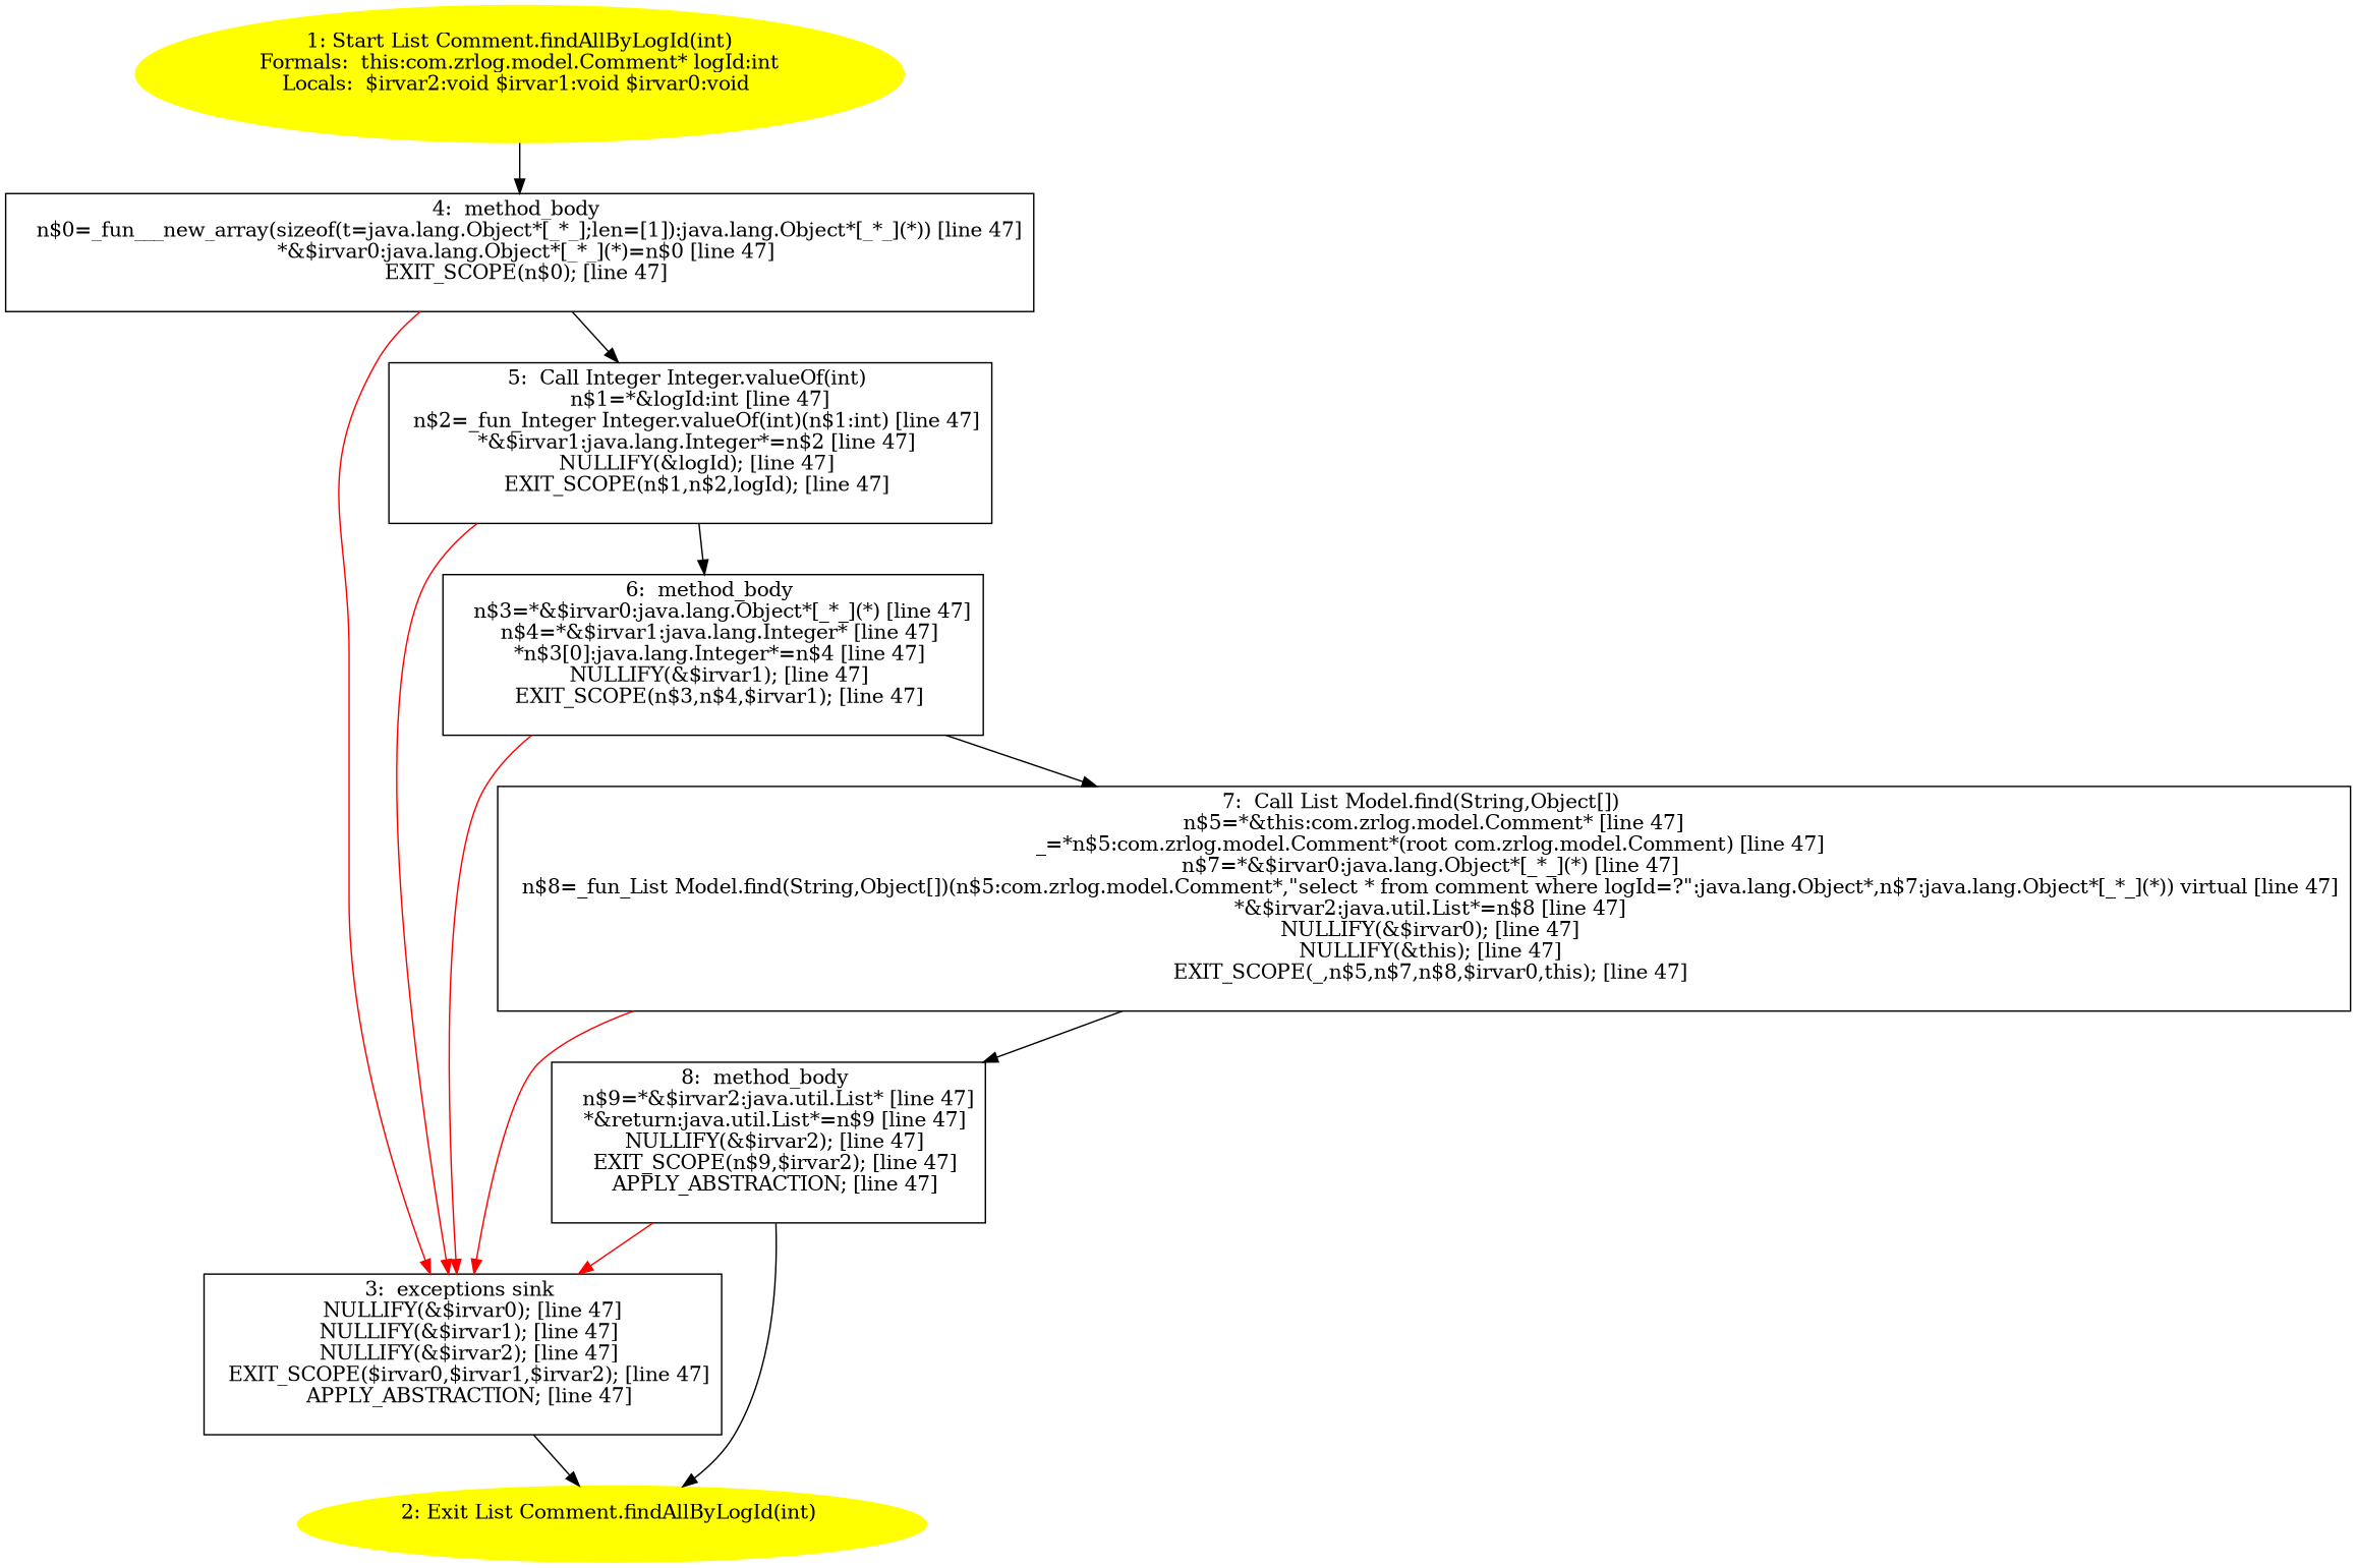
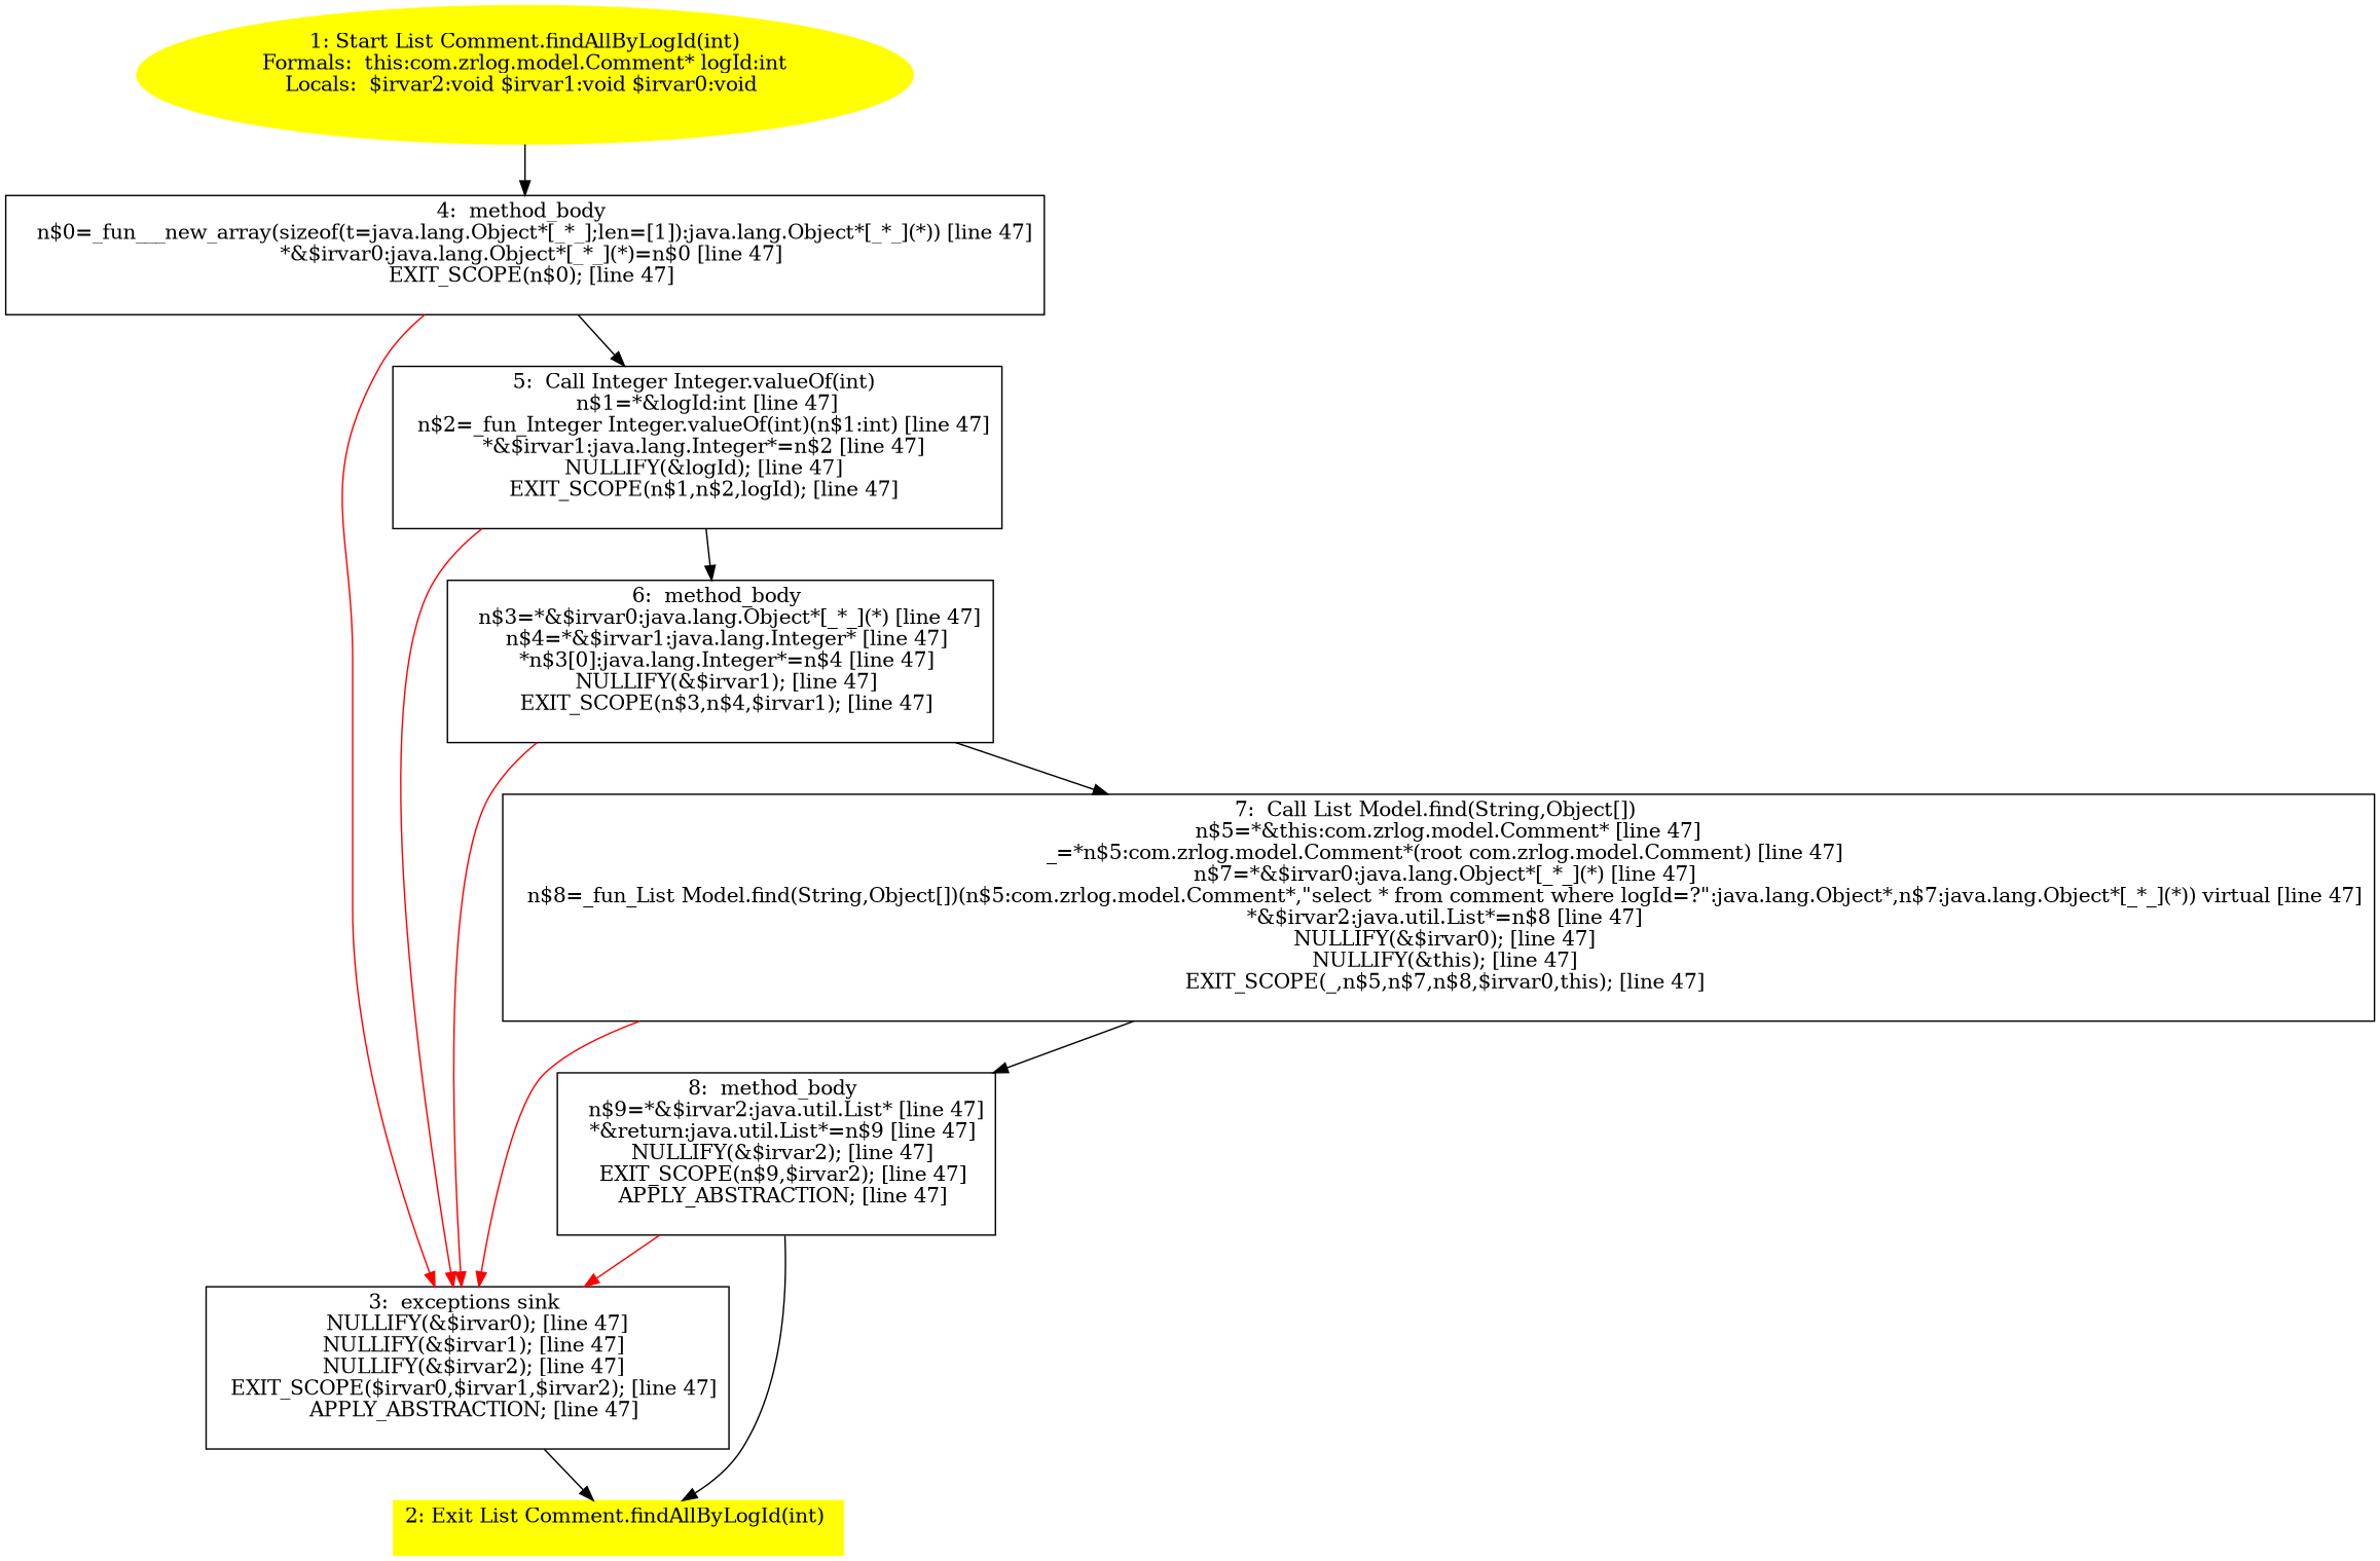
  digraph {
    node [shape=box]
    n1 [color=yellow label="1: Start List Comment.findAllByLogId(int)\nFormals:  this:com.zrlog.model.Comment* logId:int\nLocals:  $irvar2:void $irvar1:void $irvar0:void \n  " style=filled shape=""]
    n2 [label="4:  method_body \n   n$0=_fun___new_array(sizeof(t=java.lang.Object*[_*_];len=[1]):java.lang.Object*[_*_](*)) [line 47]\n  *&$irvar0:java.lang.Object*[_*_](*)=n$0 [line 47]\n  EXIT_SCOPE(n$0); [line 47]\n "]
    n3 [label="3:  exceptions sink \n   NULLIFY(&$irvar0); [line 47]\n  NULLIFY(&$irvar1); [line 47]\n  NULLIFY(&$irvar2); [line 47]\n  EXIT_SCOPE($irvar0,$irvar1,$irvar2); [line 47]\n  APPLY_ABSTRACTION; [line 47]\n "]
    n4 [label="5:  Call Integer Integer.valueOf(int) \n   n$1=*&logId:int [line 47]\n  n$2=_fun_Integer Integer.valueOf(int)(n$1:int) [line 47]\n  *&$irvar1:java.lang.Integer*=n$2 [line 47]\n  NULLIFY(&logId); [line 47]\n  EXIT_SCOPE(n$1,n$2,logId); [line 47]\n "]
-   n5 [color=yellow label="2: Exit List Comment.findAllByLogId(int) \n  " style=filled shape=""]
+   n5 [color=yellow label="2: Exit List Comment.findAllByLogId(int) \n  " style=filled]
    n6 [label="6:  method_body \n   n$3=*&$irvar0:java.lang.Object*[_*_](*) [line 47]\n  n$4=*&$irvar1:java.lang.Integer* [line 47]\n  *n$3[0]:java.lang.Integer*=n$4 [line 47]\n  NULLIFY(&$irvar1); [line 47]\n  EXIT_SCOPE(n$3,n$4,$irvar1); [line 47]\n "]
    n7 [label="7:  Call List Model.find(String,Object[]) \n   n$5=*&this:com.zrlog.model.Comment* [line 47]\n  _=*n$5:com.zrlog.model.Comment*(root com.zrlog.model.Comment) [line 47]\n  n$7=*&$irvar0:java.lang.Object*[_*_](*) [line 47]\n  n$8=_fun_List Model.find(String,Object[])(n$5:com.zrlog.model.Comment*,\"select * from comment where logId=?\":java.lang.Object*,n$7:java.lang.Object*[_*_](*)) virtual [line 47]\n  *&$irvar2:java.util.List*=n$8 [line 47]\n  NULLIFY(&$irvar0); [line 47]\n  NULLIFY(&this); [line 47]\n  EXIT_SCOPE(_,n$5,n$7,n$8,$irvar0,this); [line 47]\n "]
    n8 [label="8:  method_body \n   n$9=*&$irvar2:java.util.List* [line 47]\n  *&return:java.util.List*=n$9 [line 47]\n  NULLIFY(&$irvar2); [line 47]\n  EXIT_SCOPE(n$9,$irvar2); [line 47]\n  APPLY_ABSTRACTION; [line 47]\n "]
    n1 -> n2
    n2 -> n3 [color=red]
    n2 -> n4
    n3 -> n5
    n4 -> n3 [color=red]
    n4 -> n6
    n6 -> n3 [color=red]
    n6 -> n7
    n7 -> n3 [color=red]
    n7 -> n8
    n8 -> n3 [color=red]
    n8 -> n5
  }
